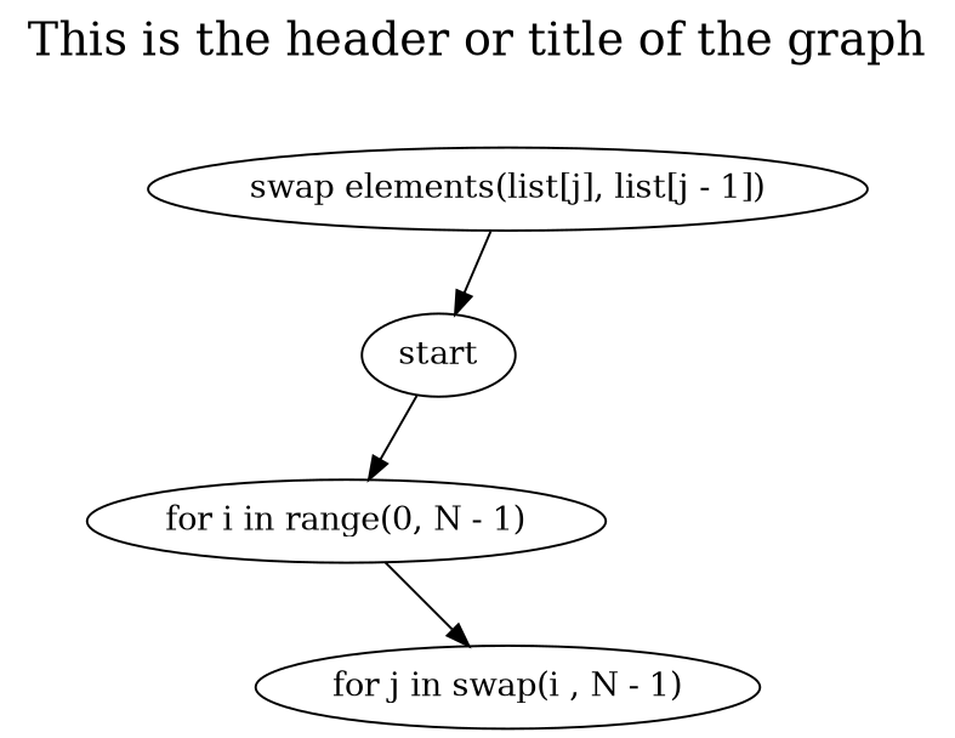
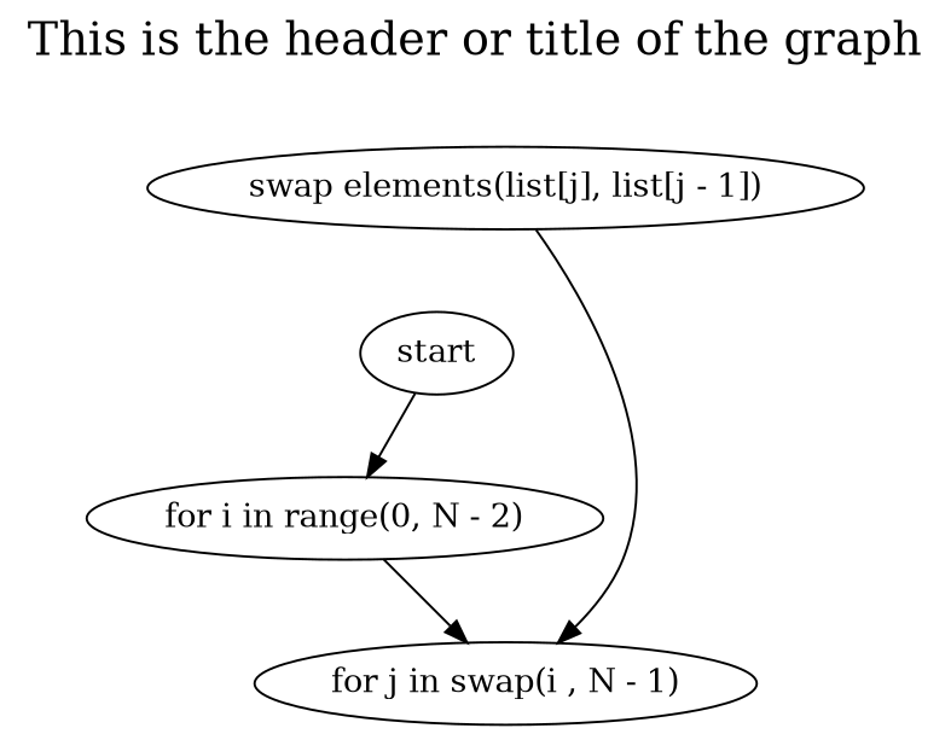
  digraph {
    fontsize=20
    label="This is the header or title of the graph"
    labelloc=t
    start
-   "for i in range(0, N - 1)"
+   "for i in range(0, N - 1)" [label="for i in range(0, N - 2)"]
    n3 [label="for j in swap(i , N - 1)"]
    "swap elements(list[j], list[j - 1])"
    subgraph sub_1 {
      start
      "for i in range(0, N - 1)"
      n3
      "swap elements(list[j], list[j - 1])"
    }
    start -> "for i in range(0, N - 1)"
    "for i in range(0, N - 1)" -> n3
-   "swap elements(list[j], list[j - 1])" -> start
+   "swap elements(list[j], list[j - 1])" -> n3
  }
